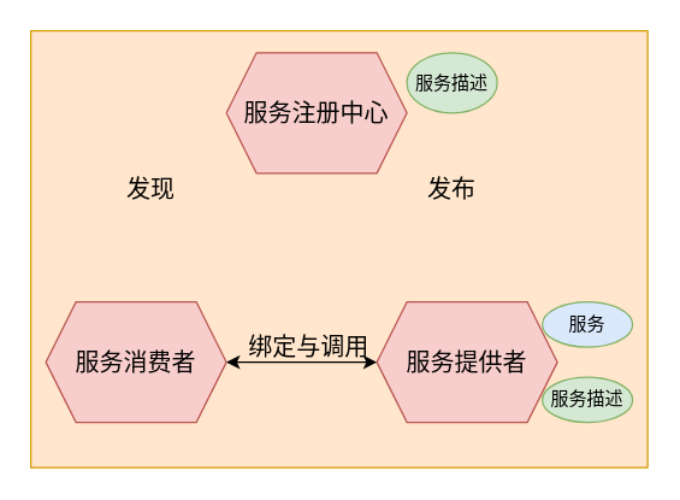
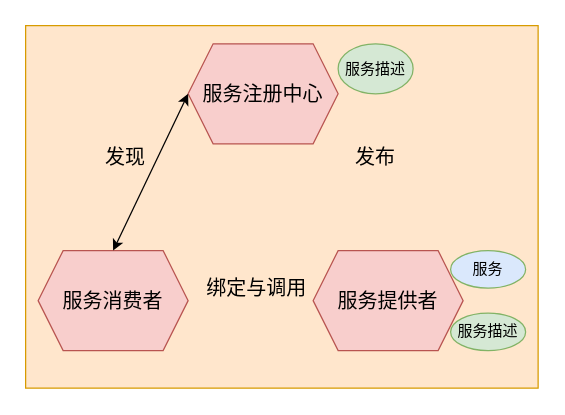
  <mxCell id="0" />
  <mxCell id="1" parent="0" />
  <mxCell id="2" value="" style="rounded=0;whiteSpace=wrap;html=1;fillColor=#ffe6cc;strokeColor=#d79b00;" vertex="1" parent="1"><mxGeometry x="20" y="20" width="410" height="290" as="geometry" /></mxCell>
  <mxCell id="3" value="服务描述" style="ellipse;whiteSpace=wrap;html=1;fillColor=#d5e8d4;strokeColor=#82b366;" vertex="1" parent="1"><mxGeometry x="270" y="34.5" width="60" height="40" as="geometry" /></mxCell>
  <mxCell id="4" value="&lt;font style=&quot;font-size: 16px&quot;&gt;服务消费者&lt;/font&gt;" style="shape=hexagon;perimeter=hexagonPerimeter2;whiteSpace=wrap;html=1;fixedSize=1;fillColor=#f8cecc;strokeColor=#b85450;" vertex="1" parent="1"><mxGeometry x="30" y="200" width="120" height="80" as="geometry" /></mxCell>
  <mxCell id="5" value="&lt;font style=&quot;font-size: 16px&quot;&gt;服务注册中心&lt;/font&gt;" style="shape=hexagon;perimeter=hexagonPerimeter2;whiteSpace=wrap;html=1;fixedSize=1;fillColor=#f8cecc;strokeColor=#b85450;" vertex="1" parent="1"><mxGeometry x="150" y="34.5" width="120" height="80" as="geometry" /></mxCell>
  <mxCell id="6" value="&lt;font style=&quot;font-size: 16px&quot;&gt;服务提供者&lt;/font&gt;" style="shape=hexagon;perimeter=hexagonPerimeter2;whiteSpace=wrap;html=1;fixedSize=1;fillColor=#f8cecc;strokeColor=#b85450;" vertex="1" parent="1"><mxGeometry x="250" y="200" width="120" height="80" as="geometry" /></mxCell>
- <mxCell id="7" value="" style="endArrow=classic;startArrow=classic;html=1;exitX=1;exitY=0.5;exitDx=0;exitDy=0;entryX=0;entryY=0.5;entryDx=0;entryDy=0;" edge="1" parent="1" source="4" target="6"><mxGeometry width="50" height="50" relative="1" as="geometry"><mxPoint x="140" y="-170" as="sourcePoint" /><mxPoint x="190" y="-220" as="targetPoint" /></mxGeometry></mxCell>
+ <mxCell id="8" value="" style="endArrow=classic;startArrow=classic;html=1;entryX=0;entryY=0.5;entryDx=0;entryDy=0;exitX=0.5;exitY=0;exitDx=0;exitDy=0;" edge="1" parent="1" source="4" target="5"><mxGeometry width="50" height="50" relative="1" as="geometry"><mxPoint x="40" y="-290" as="sourcePoint" /><mxPoint x="90" y="-340" as="targetPoint" /></mxGeometry></mxCell>
  <mxCell id="9" value="服务" style="ellipse;whiteSpace=wrap;html=1;fillColor=#dae8fc;strokeColor=#82b366;" vertex="1" parent="1"><mxGeometry x="360" y="200" width="60" height="30" as="geometry" /></mxCell>
  <mxCell id="10" value="服务描述" style="ellipse;whiteSpace=wrap;html=1;fillColor=#d5e8d4;strokeColor=#82b366;" vertex="1" parent="1"><mxGeometry x="360" y="250" width="60" height="30" as="geometry" /></mxCell>
  <mxCell id="11" value="&lt;font style=&quot;font-size: 16px&quot;&gt;发现&lt;/font&gt;" style="text;html=1;strokeColor=none;fillColor=none;align=center;verticalAlign=middle;whiteSpace=wrap;rounded=0;" vertex="1" parent="1"><mxGeometry x="80" y="115" width="40" height="20" as="geometry" /></mxCell>
  <mxCell id="12" value="&lt;font style=&quot;font-size: 16px&quot;&gt;发布&lt;/font&gt;" style="text;html=1;strokeColor=none;fillColor=none;align=center;verticalAlign=middle;whiteSpace=wrap;rounded=0;" vertex="1" parent="1"><mxGeometry x="280" y="115" width="40" height="20" as="geometry" /></mxCell>
  <mxCell id="13" value="&lt;font style=&quot;font-size: 16px&quot;&gt;绑定与调用&lt;/font&gt;" style="text;html=1;strokeColor=none;fillColor=none;align=center;verticalAlign=middle;whiteSpace=wrap;rounded=0;" vertex="1" parent="1"><mxGeometry x="160" y="220" width="90" height="20" as="geometry" /></mxCell>
